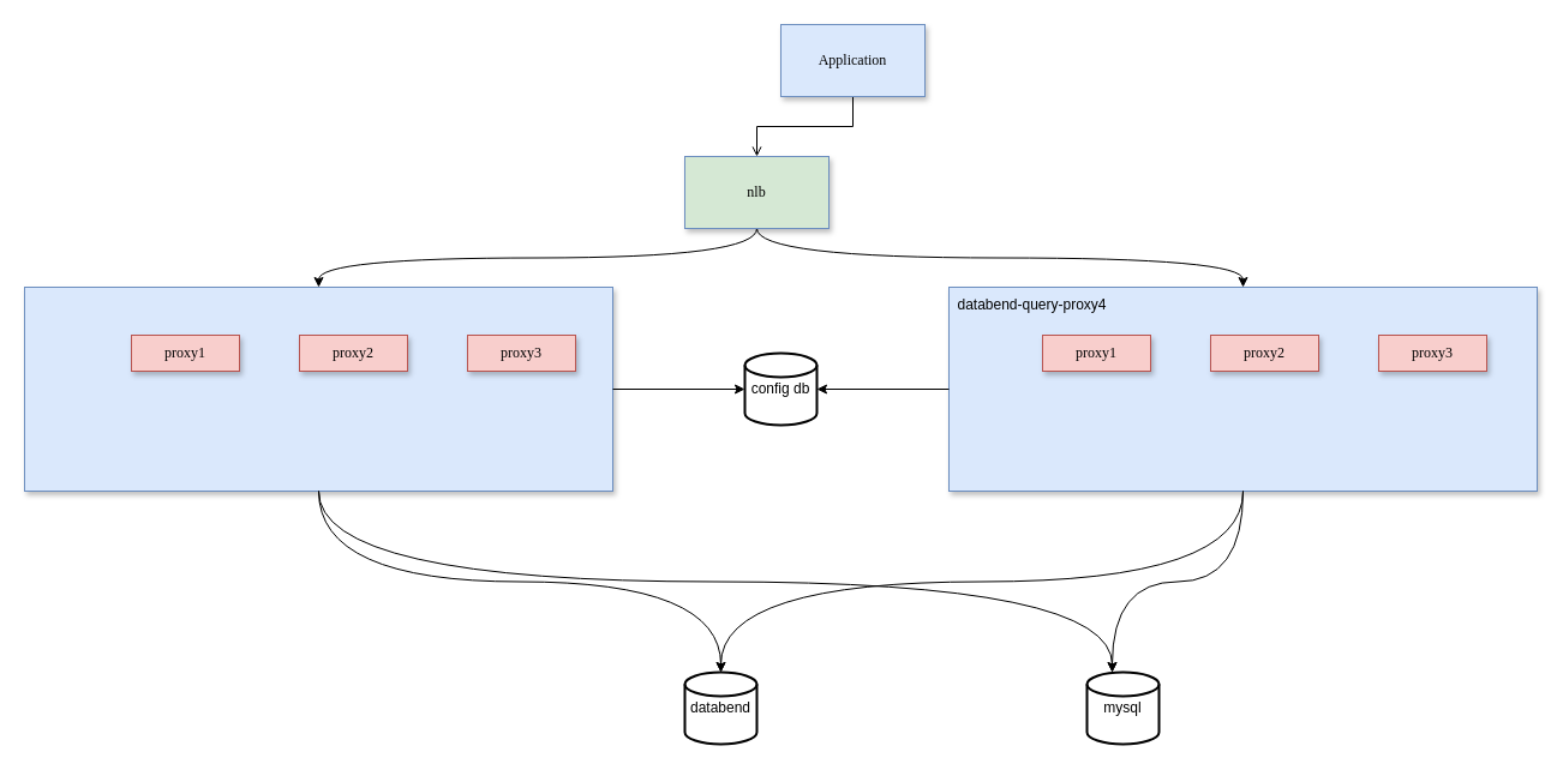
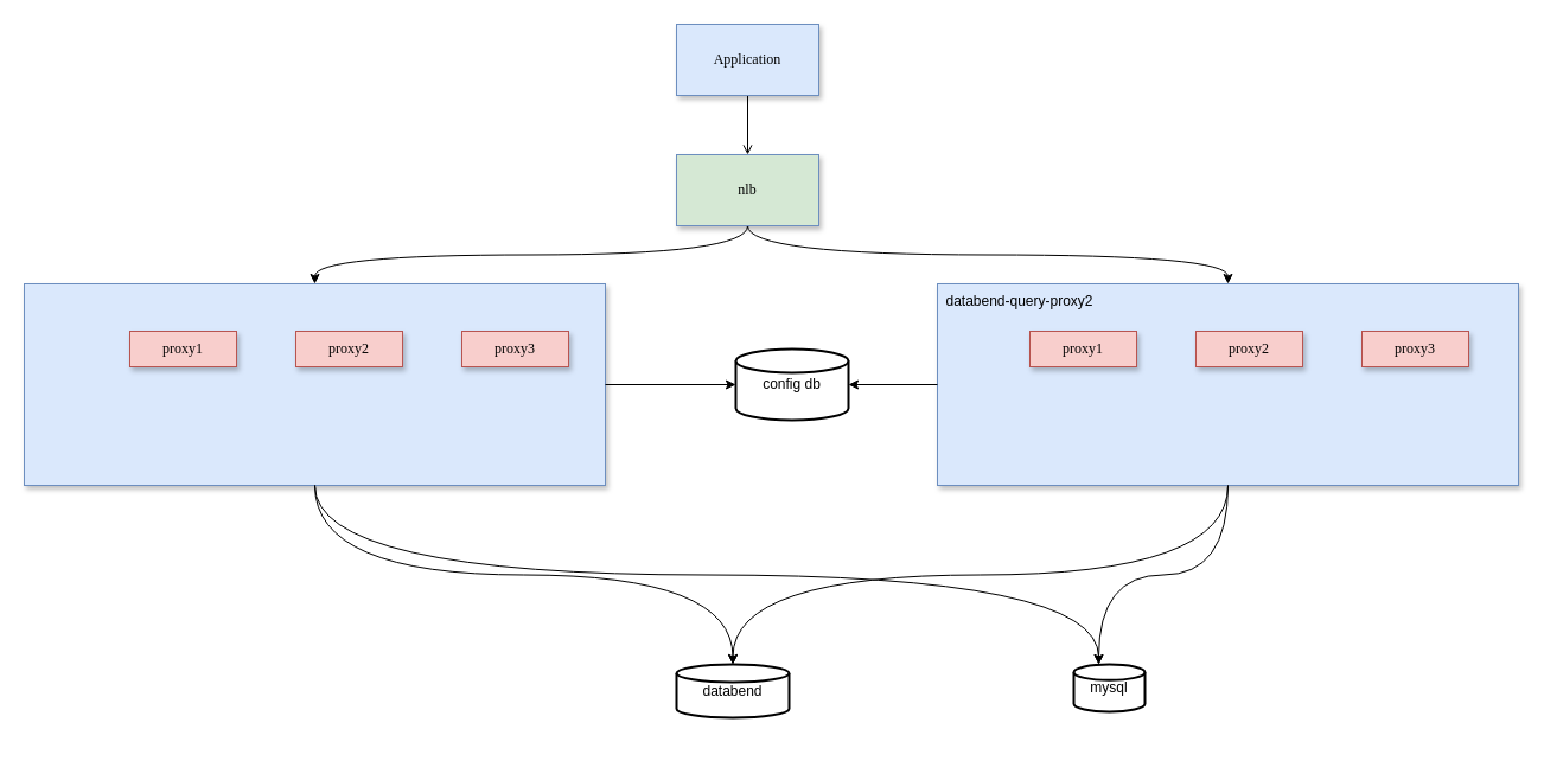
  <mxCell id="0" />
  <mxCell id="1" parent="0" />
  <mxCell id="2" style="edgeStyle=orthogonalEdgeStyle;rounded=0;orthogonalLoop=1;jettySize=auto;html=1;exitX=0.5;exitY=1;exitDx=0;exitDy=0;entryX=0.5;entryY=0;entryDx=0;entryDy=0;endArrow=open;" parent="1" source="3" target="18" edge="1"><mxGeometry relative="1" as="geometry" /></mxCell>
- <mxCell id="3" value="Application" style="rounded=0;whiteSpace=wrap;html=1;fillColor=#dae8fc;strokeColor=#6c8ebf;shadow=1;fontFamily=Tahoma;" parent="1" vertex="1"><mxGeometry x="650" y="20" width="120" height="60" as="geometry" /></mxCell>
+ <mxCell id="3" value="Application" style="rounded=0;whiteSpace=wrap;html=1;fillColor=#dae8fc;strokeColor=#6c8ebf;shadow=1;fontFamily=Tahoma;" parent="1" vertex="1"><mxGeometry x="570" y="20" width="120" height="60" as="geometry" /></mxCell>
  <mxCell id="4" value="" style="rounded=0;whiteSpace=wrap;html=1;fillColor=#dae8fc;strokeColor=#6c8ebf;shadow=1;fontFamily=Tahoma;" parent="1" vertex="1"><mxGeometry x="20" y="239" width="490" height="170" as="geometry" /></mxCell>
- <mxCell id="5" value="databend" style="strokeWidth=2;html=1;shape=mxgraph.flowchart.database;whiteSpace=wrap;" parent="1" vertex="1"><mxGeometry x="570" y="560" width="60" height="60" as="geometry" /></mxCell>
- <mxCell id="6" value="mysql" style="strokeWidth=2;html=1;shape=mxgraph.flowchart.database;whiteSpace=wrap;" parent="1" vertex="1"><mxGeometry x="905" y="560" width="60" height="60" as="geometry" /></mxCell>
+ <mxCell id="5" value="databend" style="strokeWidth=2;html=1;shape=mxgraph.flowchart.database;whiteSpace=wrap;" parent="1" vertex="1"><mxGeometry x="570" y="560" width="95" height="45" as="geometry" /></mxCell>
+ <mxCell id="6" value="mysql" style="strokeWidth=2;html=1;shape=mxgraph.flowchart.database;whiteSpace=wrap;" parent="1" vertex="1"><mxGeometry x="905" y="560" width="60" height="40" as="geometry" /></mxCell>
  <mxCell id="7" value="proxy1" style="rounded=0;whiteSpace=wrap;html=1;fillColor=#f8cecc;strokeColor=#b85450;shadow=1;fontFamily=Tahoma;" parent="1" vertex="1"><mxGeometry x="109" y="279" width="90" height="30" as="geometry" /></mxCell>
  <mxCell id="8" value="proxy2" style="rounded=0;whiteSpace=wrap;html=1;fillColor=#f8cecc;strokeColor=#b85450;shadow=1;fontFamily=Tahoma;" parent="1" vertex="1"><mxGeometry x="249" y="279" width="90" height="30" as="geometry" /></mxCell>
  <mxCell id="9" value="proxy3" style="rounded=0;whiteSpace=wrap;html=1;fillColor=#f8cecc;strokeColor=#b85450;shadow=1;fontFamily=Tahoma;" parent="1" vertex="1"><mxGeometry x="389" y="279" width="90" height="30" as="geometry" /></mxCell>
  <mxCell id="10" value="......" style="text;strokeColor=none;align=center;fillColor=none;html=1;verticalAlign=middle;whiteSpace=wrap;rounded=0;" parent="1" vertex="1"><mxGeometry x="814" y="239" width="70" height="30" as="geometry" /></mxCell>
  <mxCell id="11" value="" style="rounded=0;whiteSpace=wrap;html=1;fillColor=#dae8fc;strokeColor=#6c8ebf;shadow=1;fontFamily=Tahoma;" parent="1" vertex="1"><mxGeometry x="790" y="239" width="490" height="170" as="geometry" /></mxCell>
- <mxCell id="12" value="databend-query-proxy4" style="text;strokeColor=none;align=center;fillColor=none;html=1;verticalAlign=middle;whiteSpace=wrap;rounded=0;" parent="1" vertex="1"><mxGeometry x="788" y="239" width="143" height="30" as="geometry" /></mxCell>
+ <mxCell id="12" value="databend-query-proxy2" style="text;strokeColor=none;align=center;fillColor=none;html=1;verticalAlign=middle;whiteSpace=wrap;rounded=0;" parent="1" vertex="1"><mxGeometry x="788" y="239" width="143" height="30" as="geometry" /></mxCell>
  <mxCell id="13" value="proxy1" style="rounded=0;whiteSpace=wrap;html=1;fillColor=#f8cecc;strokeColor=#b85450;shadow=1;fontFamily=Tahoma;" parent="1" vertex="1"><mxGeometry x="868" y="279" width="90" height="30" as="geometry" /></mxCell>
  <mxCell id="14" value="proxy2" style="rounded=0;whiteSpace=wrap;html=1;fillColor=#f8cecc;strokeColor=#b85450;shadow=1;fontFamily=Tahoma;" parent="1" vertex="1"><mxGeometry x="1008" y="279" width="90" height="30" as="geometry" /></mxCell>
  <mxCell id="15" value="proxy3" style="rounded=0;whiteSpace=wrap;html=1;fillColor=#f8cecc;strokeColor=#b85450;shadow=1;fontFamily=Tahoma;" parent="1" vertex="1"><mxGeometry x="1148" y="279" width="90" height="30" as="geometry" /></mxCell>
  <mxCell id="16" style="edgeStyle=orthogonalEdgeStyle;rounded=0;orthogonalLoop=1;jettySize=auto;html=1;exitX=0.5;exitY=1;exitDx=0;exitDy=0;curved=1;" parent="1" source="18" target="4" edge="1"><mxGeometry relative="1" as="geometry" /></mxCell>
  <mxCell id="17" style="edgeStyle=orthogonalEdgeStyle;rounded=0;orthogonalLoop=1;jettySize=auto;html=1;exitX=0.5;exitY=1;exitDx=0;exitDy=0;curved=1;" parent="1" source="18" target="11" edge="1"><mxGeometry relative="1" as="geometry" /></mxCell>
  <mxCell id="18" value="nlb" style="rounded=0;whiteSpace=wrap;html=1;fillColor=#d5e8d4;strokeColor=#6c8ebf;shadow=1;fontFamily=Tahoma;" parent="1" vertex="1"><mxGeometry x="570" y="130" width="120" height="60" as="geometry" /></mxCell>
- <mxCell id="19" value="config db" style="strokeWidth=2;html=1;shape=mxgraph.flowchart.database;whiteSpace=wrap;" parent="1" vertex="1"><mxGeometry x="620" y="294" width="60" height="60" as="geometry" /></mxCell>
+ <mxCell id="19" value="config db" style="strokeWidth=2;html=1;shape=mxgraph.flowchart.database;whiteSpace=wrap;" parent="1" vertex="1"><mxGeometry x="620" y="294" width="95" height="60" as="geometry" /></mxCell>
  <mxCell id="20" style="edgeStyle=orthogonalEdgeStyle;rounded=0;orthogonalLoop=1;jettySize=auto;html=1;exitX=0.5;exitY=1;exitDx=0;exitDy=0;entryX=0.5;entryY=0;entryDx=0;entryDy=0;entryPerimeter=0;curved=1;" parent="1" source="4" target="5" edge="1"><mxGeometry relative="1" as="geometry" /></mxCell>
  <mxCell id="21" style="edgeStyle=orthogonalEdgeStyle;rounded=0;orthogonalLoop=1;jettySize=auto;html=1;exitX=0.5;exitY=1;exitDx=0;exitDy=0;entryX=0.5;entryY=0;entryDx=0;entryDy=0;entryPerimeter=0;curved=1;" parent="1" source="11" target="5" edge="1"><mxGeometry relative="1" as="geometry" /></mxCell>
  <mxCell id="22" style="edgeStyle=orthogonalEdgeStyle;rounded=0;orthogonalLoop=1;jettySize=auto;html=1;exitX=0.5;exitY=1;exitDx=0;exitDy=0;entryX=0.35;entryY=0;entryDx=0;entryDy=0;entryPerimeter=0;curved=1;" parent="1" source="4" target="6" edge="1"><mxGeometry relative="1" as="geometry" /></mxCell>
  <mxCell id="23" style="edgeStyle=orthogonalEdgeStyle;rounded=0;orthogonalLoop=1;jettySize=auto;html=1;exitX=0.5;exitY=1;exitDx=0;exitDy=0;entryX=0.35;entryY=0;entryDx=0;entryDy=0;entryPerimeter=0;curved=1;" parent="1" source="11" target="6" edge="1"><mxGeometry relative="1" as="geometry" /></mxCell>
  <mxCell id="24" style="edgeStyle=orthogonalEdgeStyle;rounded=0;orthogonalLoop=1;jettySize=auto;html=1;exitX=1;exitY=0.5;exitDx=0;exitDy=0;entryX=0;entryY=0.5;entryDx=0;entryDy=0;entryPerimeter=0;" parent="1" source="4" target="19" edge="1"><mxGeometry relative="1" as="geometry" /></mxCell>
  <mxCell id="25" style="edgeStyle=orthogonalEdgeStyle;rounded=0;orthogonalLoop=1;jettySize=auto;html=1;exitX=0;exitY=0.5;exitDx=0;exitDy=0;entryX=1;entryY=0.5;entryDx=0;entryDy=0;entryPerimeter=0;" parent="1" source="11" target="19" edge="1"><mxGeometry relative="1" as="geometry" /></mxCell>
